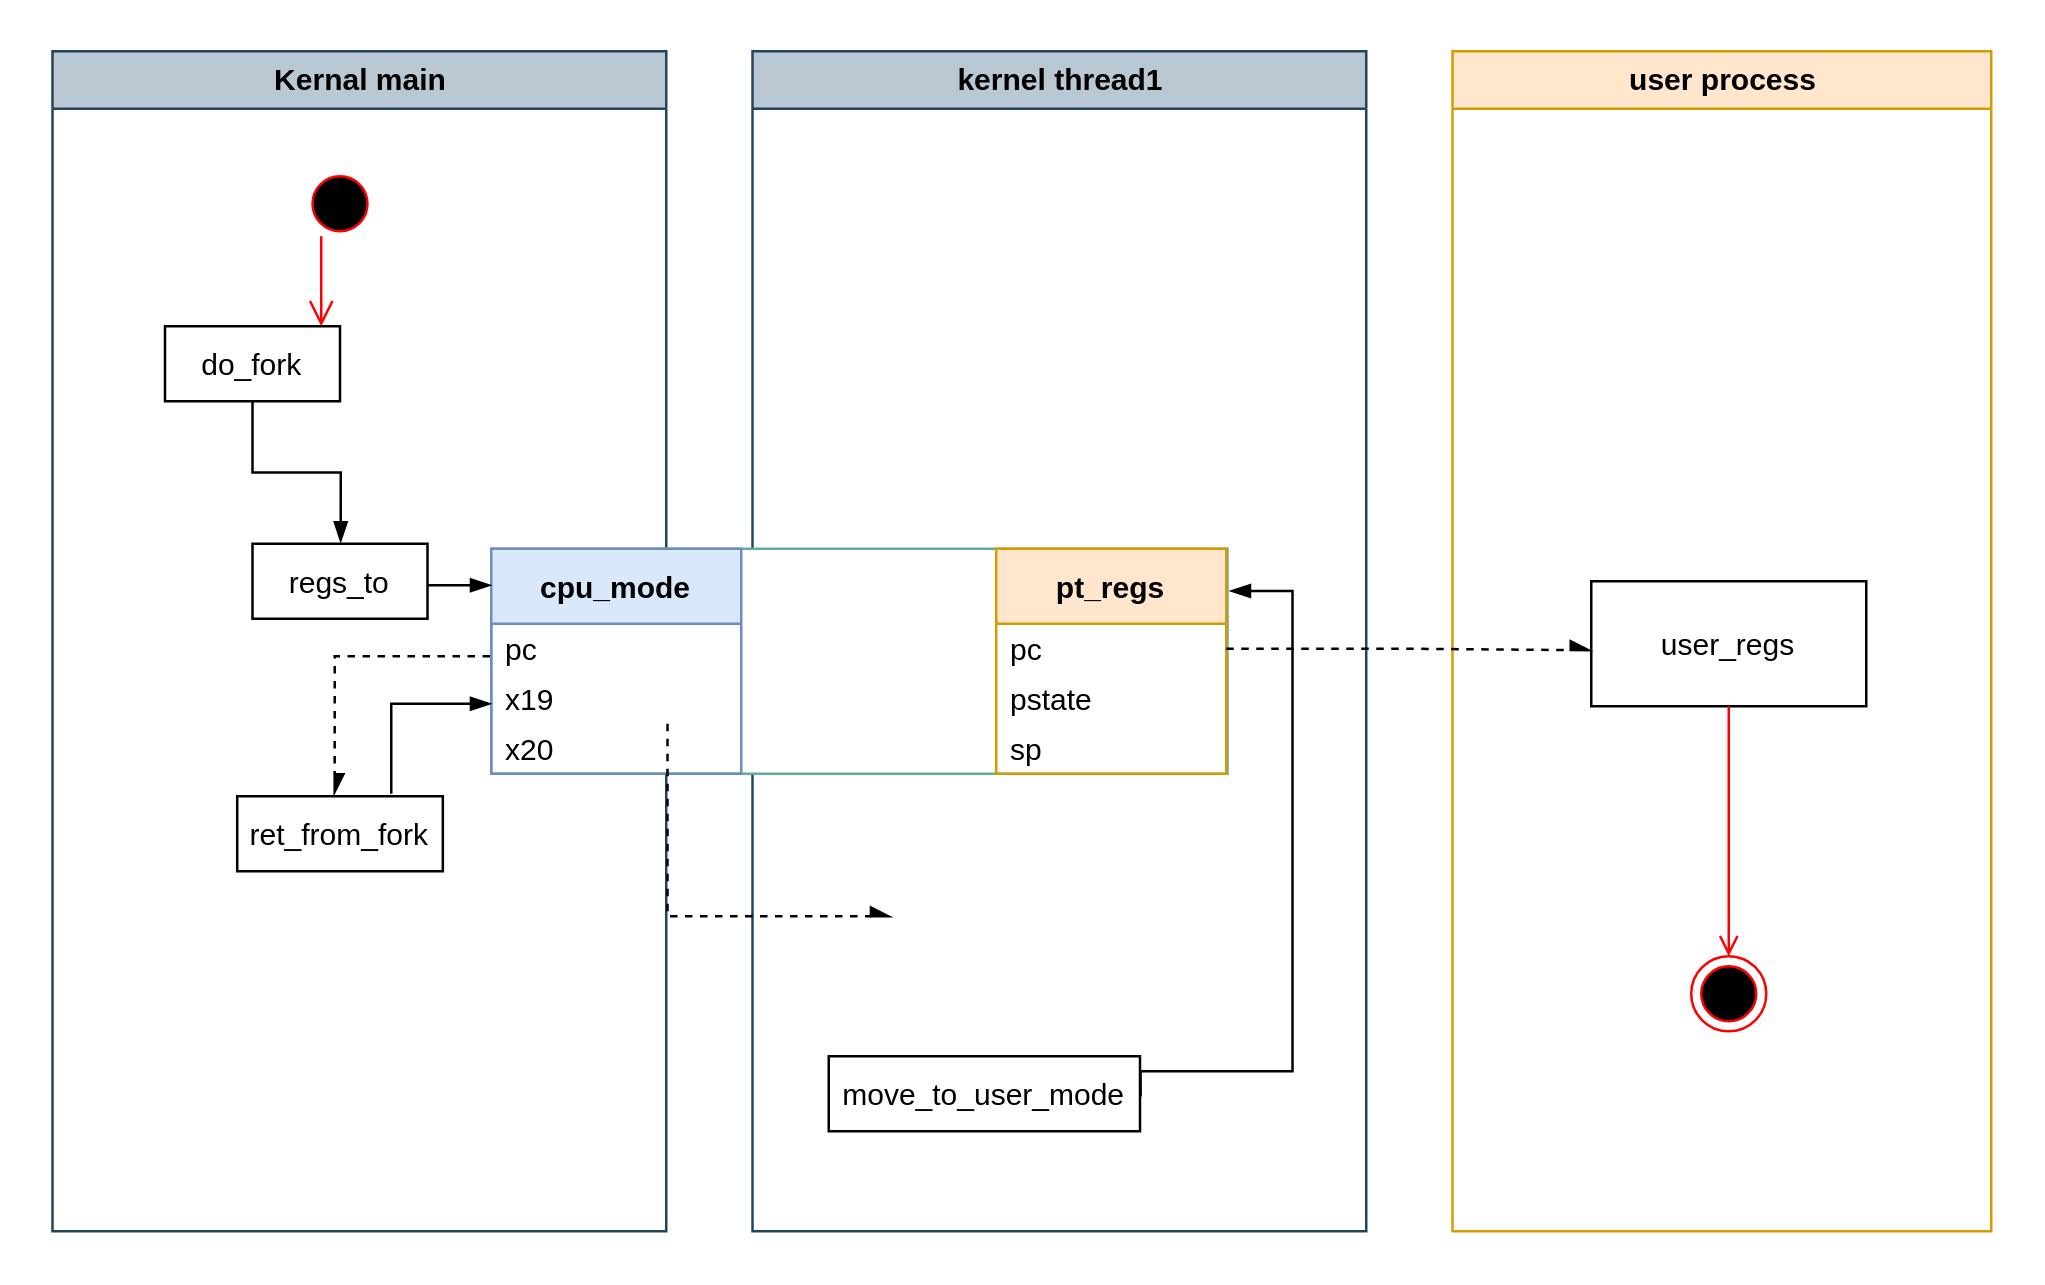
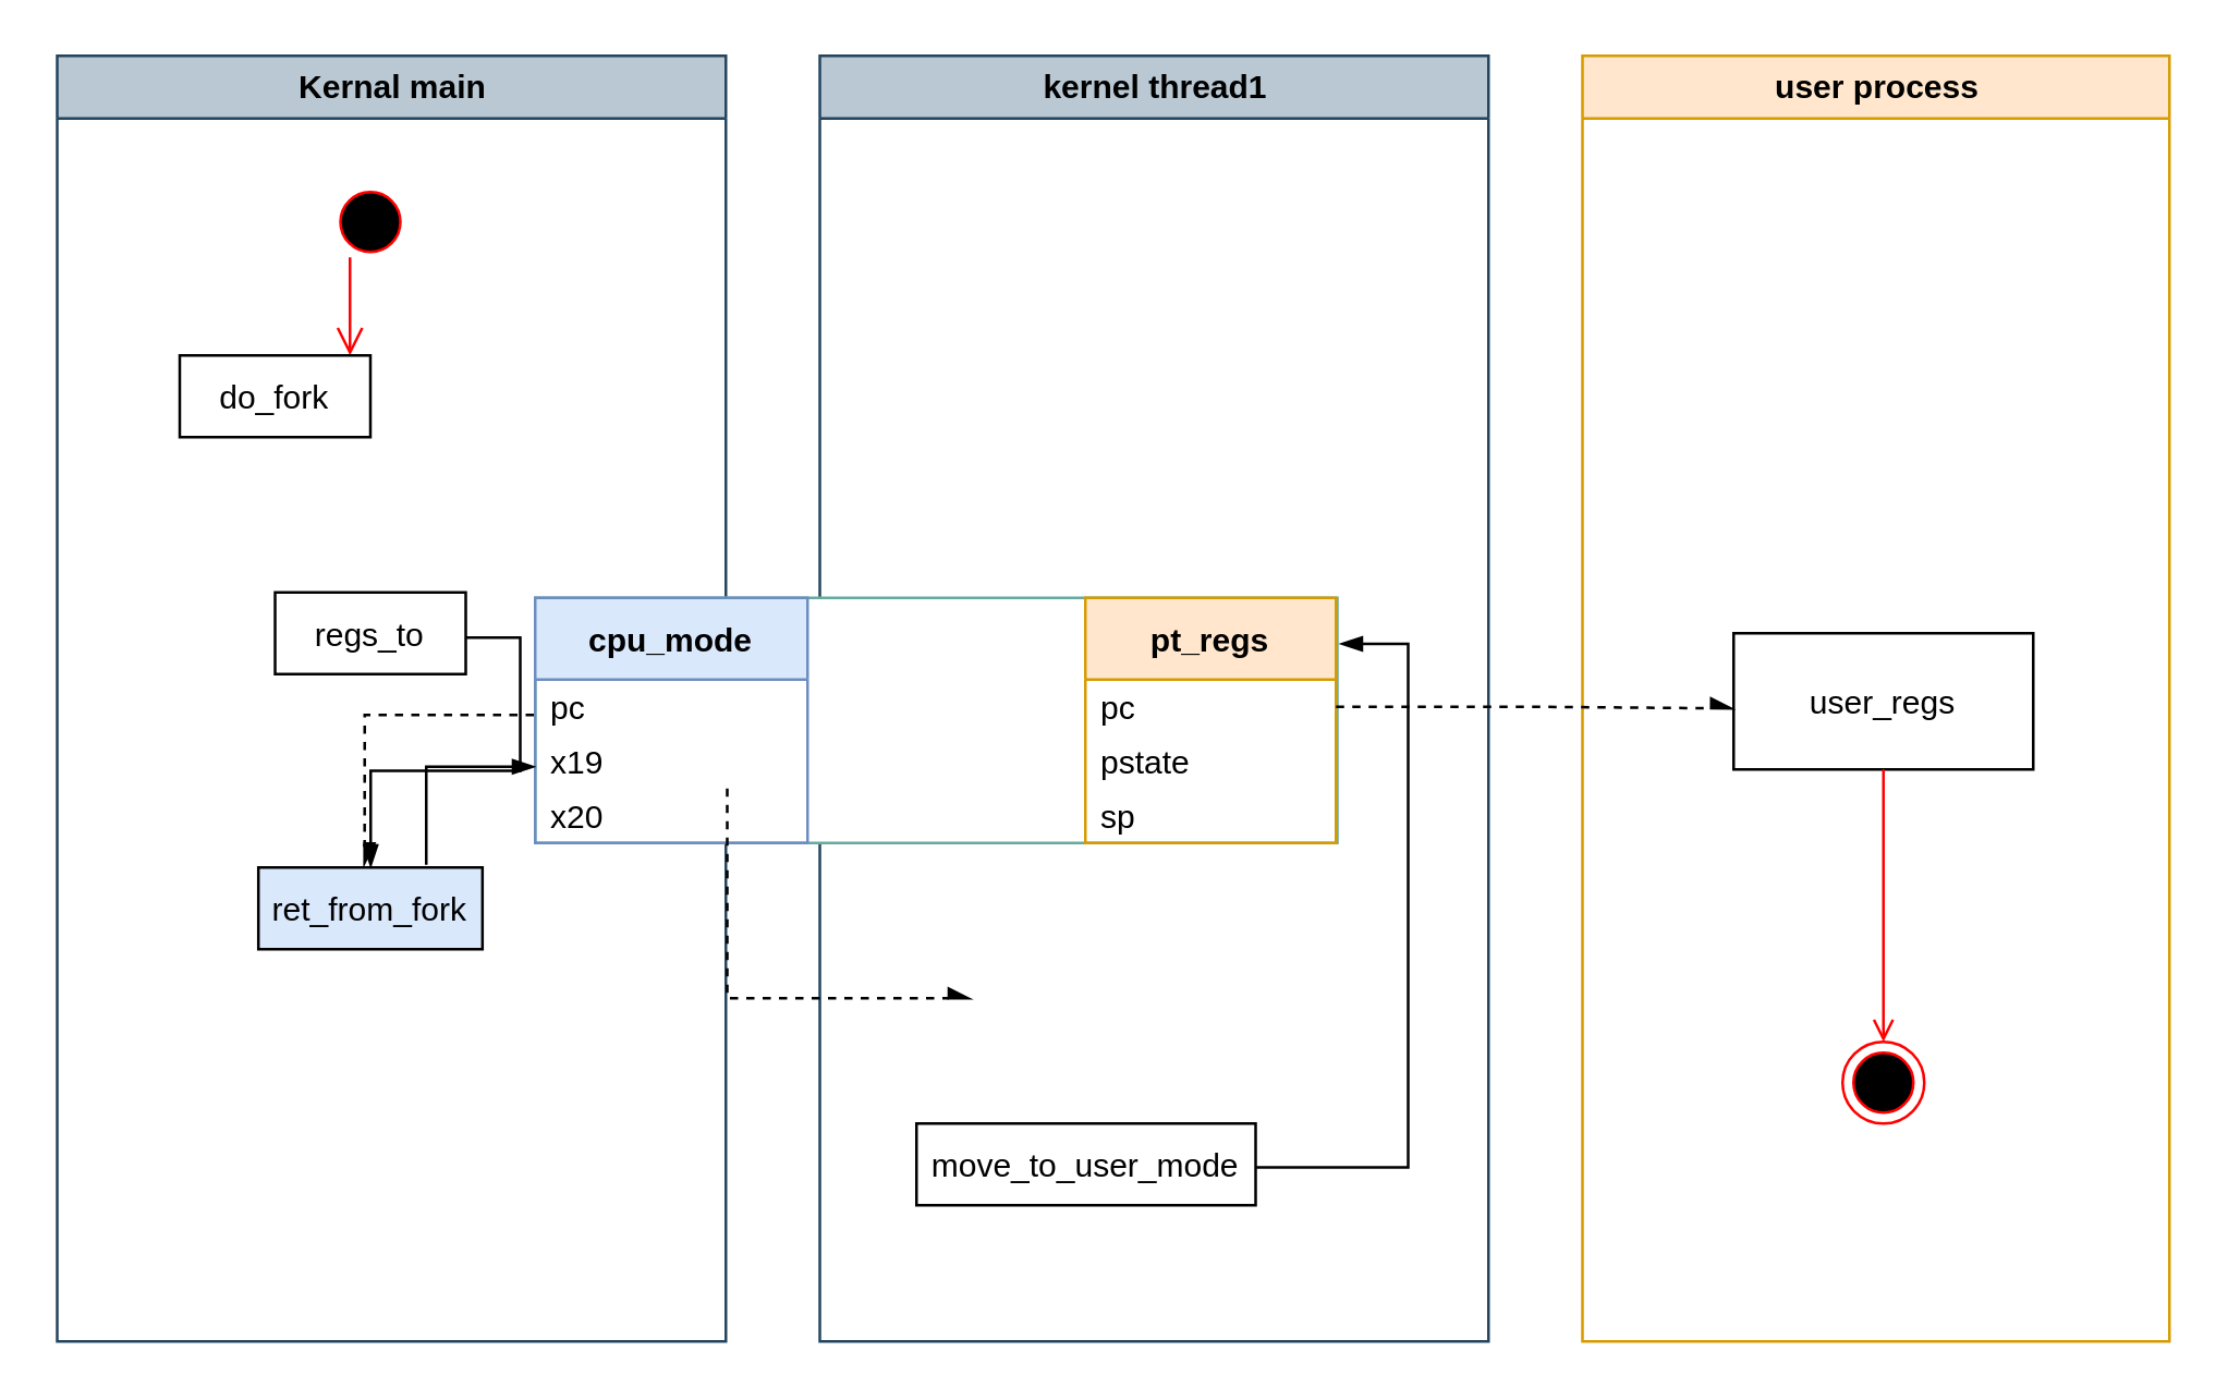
  <mxCell id="0" />
  <mxCell id="1" parent="0" />
  <mxCell id="2" value="Kernal main" style="swimlane;whiteSpace=wrap;fillColor=#bac8d3;strokeColor=#23445d;" parent="1" vertex="1"><mxGeometry x="20.5" y="20" width="245.5" height="472" as="geometry" /></mxCell>
  <mxCell id="3" value="" style="ellipse;shape=startState;fillColor=#000000;strokeColor=#ff0000;" parent="2" vertex="1"><mxGeometry x="100" y="46" width="30" height="30" as="geometry" /></mxCell>
  <mxCell id="4" value="" style="edgeStyle=elbowEdgeStyle;elbow=horizontal;verticalAlign=bottom;endArrow=open;endSize=8;strokeColor=#FF0000;endFill=1;rounded=0" parent="2" source="3" target="6" edge="1"><mxGeometry x="100" y="40" as="geometry"><mxPoint x="115" y="110" as="targetPoint" /></mxGeometry></mxCell>
- <mxCell id="5" value="" style="edgeStyle=orthogonalEdgeStyle;rounded=0;orthogonalLoop=1;jettySize=auto;html=1;endArrow=blockThin;endFill=1;exitX=0.5;exitY=0.987;exitDx=0;exitDy=0;exitPerimeter=0;entryX=0.504;entryY=-0.015;entryDx=0;entryDy=0;entryPerimeter=0;" edge="1" parent="2" source="6" target="7"><mxGeometry relative="1" as="geometry"><mxPoint x="115.5" y="162" as="sourcePoint" /><mxPoint x="115.5" y="212" as="targetPoint" /></mxGeometry></mxCell>
  <mxCell id="6" value="do_fork" style="" parent="2" vertex="1"><mxGeometry x="45" y="110" width="70" height="30" as="geometry" /></mxCell>
  <mxCell id="7" value="regs_to" style="" vertex="1" parent="2"><mxGeometry x="80" y="197" width="70" height="30" as="geometry" /></mxCell>
- <mxCell id="8" value="ret_from_fork" style="" vertex="1" parent="2"><mxGeometry x="73.88" y="298" width="82.25" height="30" as="geometry" /></mxCell>
+ <mxCell id="8" value="ret_from_fork" style="fillColor=#dae8fc;" vertex="1" parent="2"><mxGeometry x="73.88" y="298" width="82.25" height="30" as="geometry" /></mxCell>
  <mxCell id="9" value="kernel thread1" style="swimlane;whiteSpace=wrap;fillColor=#bac8d3;strokeColor=#23445d;" parent="1" vertex="1"><mxGeometry x="300.5" y="20" width="245.5" height="472" as="geometry" /></mxCell>
  <mxCell id="10" value="" style="rounded=0;whiteSpace=wrap;html=1;strokeColor=#67AB9F;" vertex="1" parent="9"><mxGeometry x="-104.5" y="199" width="294.5" height="90" as="geometry" /></mxCell>
  <mxCell id="11" value="cpu_mode" style="swimlane;fontStyle=1;childLayout=stackLayout;horizontal=1;startSize=30;horizontalStack=0;resizeParent=1;resizeParentMax=0;resizeLast=0;collapsible=1;marginBottom=0;fillColor=#dae8fc;strokeColor=#6c8ebf;" vertex="1" parent="9"><mxGeometry x="-104.5" y="199" width="100" height="90" as="geometry"><mxRectangle x="170" y="810" width="100" height="30" as="alternateBounds" /></mxGeometry></mxCell>
  <mxCell id="12" value="pc" style="text;strokeColor=none;fillColor=none;align=left;verticalAlign=middle;spacingLeft=4;spacingRight=4;overflow=hidden;points=[[0,0.5],[1,0.5]];portConstraint=eastwest;rotatable=0;" vertex="1" parent="11"><mxGeometry y="30" width="100" height="20" as="geometry" /></mxCell>
  <mxCell id="13" value="x19" style="text;strokeColor=none;fillColor=none;align=left;verticalAlign=middle;spacingLeft=4;spacingRight=4;overflow=hidden;points=[[0,0.5],[1,0.5]];portConstraint=eastwest;rotatable=0;" vertex="1" parent="11"><mxGeometry y="50" width="100" height="20" as="geometry" /></mxCell>
  <mxCell id="14" value="x20" style="text;strokeColor=none;fillColor=none;align=left;verticalAlign=middle;spacingLeft=4;spacingRight=4;overflow=hidden;points=[[0,0.5],[1,0.5]];portConstraint=eastwest;rotatable=0;" vertex="1" parent="11"><mxGeometry y="70" width="100" height="20" as="geometry" /></mxCell>
  <mxCell id="15" value="pt_regs" style="swimlane;fontStyle=1;childLayout=stackLayout;horizontal=1;startSize=30;horizontalStack=0;resizeParent=1;resizeParentMax=0;resizeLast=0;collapsible=1;marginBottom=0;fillColor=#ffe6cc;strokeColor=#d79b00;" vertex="1" parent="9"><mxGeometry x="97.5" y="199" width="92" height="90" as="geometry"><mxRectangle x="170" y="810" width="100" height="30" as="alternateBounds" /></mxGeometry></mxCell>
  <mxCell id="16" value="pc" style="text;strokeColor=none;fillColor=none;align=left;verticalAlign=middle;spacingLeft=4;spacingRight=4;overflow=hidden;points=[[0,0.5],[1,0.5]];portConstraint=eastwest;rotatable=0;" vertex="1" parent="15"><mxGeometry y="30" width="92" height="20" as="geometry" /></mxCell>
  <mxCell id="17" value="pstate" style="text;strokeColor=none;fillColor=none;align=left;verticalAlign=middle;spacingLeft=4;spacingRight=4;overflow=hidden;points=[[0,0.5],[1,0.5]];portConstraint=eastwest;rotatable=0;" vertex="1" parent="15"><mxGeometry y="50" width="92" height="20" as="geometry" /></mxCell>
  <mxCell id="18" value="sp" style="text;strokeColor=none;fillColor=none;align=left;verticalAlign=middle;spacingLeft=4;spacingRight=4;overflow=hidden;points=[[0,0.5],[1,0.5]];portConstraint=eastwest;rotatable=0;" vertex="1" parent="15"><mxGeometry y="70" width="92" height="20" as="geometry" /></mxCell>
  <mxCell id="19" style="edgeStyle=orthogonalEdgeStyle;rounded=0;orthogonalLoop=1;jettySize=auto;html=1;dashed=1;fontSize=11;endArrow=async;endFill=1;" edge="1" parent="9" source="13"><mxGeometry relative="1" as="geometry"><mxPoint x="55.5" y="346" as="targetPoint" /><Array as="points"><mxPoint x="-34" y="346" /></Array></mxGeometry></mxCell>
  <mxCell id="20" style="edgeStyle=orthogonalEdgeStyle;rounded=0;orthogonalLoop=1;jettySize=auto;html=1;entryX=1.003;entryY=0.188;entryDx=0;entryDy=0;entryPerimeter=0;fontSize=11;endArrow=blockThin;endFill=1;exitX=1.002;exitY=0.537;exitDx=0;exitDy=0;exitPerimeter=0;" edge="1" parent="9" source="21" target="10"><mxGeometry relative="1" as="geometry"><Array as="points"><mxPoint x="216" y="408" /><mxPoint x="216" y="216" /></Array></mxGeometry></mxCell>
- <mxCell id="21" value="move_to_user_mode" style="" vertex="1" parent="9"><mxGeometry x="30.5" y="402" width="124.5" height="30" as="geometry" /></mxCell>
+ <mxCell id="21" value="move_to_user_mode" style="" vertex="1" parent="9"><mxGeometry x="35.5" y="392" width="124.5" height="30" as="geometry" /></mxCell>
  <mxCell id="22" value="user process" style="swimlane;whiteSpace=wrap;fillColor=#ffe6cc;strokeColor=#d79b00;" parent="1" vertex="1"><mxGeometry x="580.5" y="20" width="215.5" height="472" as="geometry" /></mxCell>
  <mxCell id="23" value="user_regs" style="" parent="22" vertex="1"><mxGeometry x="55.5" y="212" width="110" height="50" as="geometry" /></mxCell>
  <mxCell id="24" value="" style="ellipse;shape=endState;fillColor=#000000;strokeColor=#ff0000" parent="22" vertex="1"><mxGeometry x="95.5" y="362" width="30" height="30" as="geometry" /></mxCell>
  <mxCell id="25" value="" style="endArrow=open;strokeColor=#FF0000;endFill=1;rounded=0" parent="22" target="24" edge="1"><mxGeometry relative="1" as="geometry"><mxPoint x="110.5" y="262" as="sourcePoint" /></mxGeometry></mxCell>
- <mxCell id="26" value="" style="edgeStyle=orthogonalEdgeStyle;rounded=0;orthogonalLoop=1;jettySize=auto;html=1;fontSize=11;endArrow=blockThin;endFill=1;exitX=0.999;exitY=0.552;exitDx=0;exitDy=0;exitPerimeter=0;entryX=0;entryY=0.165;entryDx=0;entryDy=0;entryPerimeter=0;" edge="1" parent="1" source="7" target="11"><mxGeometry relative="1" as="geometry"><mxPoint x="190" y="234" as="targetPoint" /></mxGeometry></mxCell>
+ <mxCell id="26" value="" style="edgeStyle=orthogonalEdgeStyle;rounded=0;orthogonalLoop=1;jettySize=auto;html=1;fontSize=11;endArrow=blockThin;endFill=1;exitX=0.999;exitY=0.552;exitDx=0;exitDy=0;exitPerimeter=0;" edge="1" parent="1" source="7" target="8"><mxGeometry relative="1" as="geometry"><mxPoint x="190" y="234" as="targetPoint" /></mxGeometry></mxCell>
  <mxCell id="27" style="edgeStyle=orthogonalEdgeStyle;rounded=0;orthogonalLoop=1;jettySize=auto;html=1;entryX=0.474;entryY=-0.023;entryDx=0;entryDy=0;entryPerimeter=0;fontSize=11;endArrow=async;endFill=1;exitX=-0.005;exitY=0.648;exitDx=0;exitDy=0;exitPerimeter=0;dashed=1;" edge="1" parent="1" source="12" target="8"><mxGeometry relative="1" as="geometry" /></mxCell>
  <mxCell id="28" style="edgeStyle=orthogonalEdgeStyle;rounded=0;orthogonalLoop=1;jettySize=auto;html=1;fontSize=11;endArrow=blockThin;endFill=1;" edge="1" parent="1"><mxGeometry relative="1" as="geometry"><mxPoint x="156" y="317" as="sourcePoint" /><mxPoint x="196" y="281" as="targetPoint" /><Array as="points"><mxPoint x="156" y="317" /><mxPoint x="156" y="281" /></Array></mxGeometry></mxCell>
  <mxCell id="29" style="edgeStyle=orthogonalEdgeStyle;rounded=0;orthogonalLoop=1;jettySize=auto;html=1;fontSize=11;endArrow=async;endFill=1;entryX=-0.001;entryY=0.552;entryDx=0;entryDy=0;entryPerimeter=0;dashed=1;" edge="1" parent="1" source="16" target="23"><mxGeometry relative="1" as="geometry"><mxPoint x="626" y="259.333" as="targetPoint" /></mxGeometry></mxCell>
